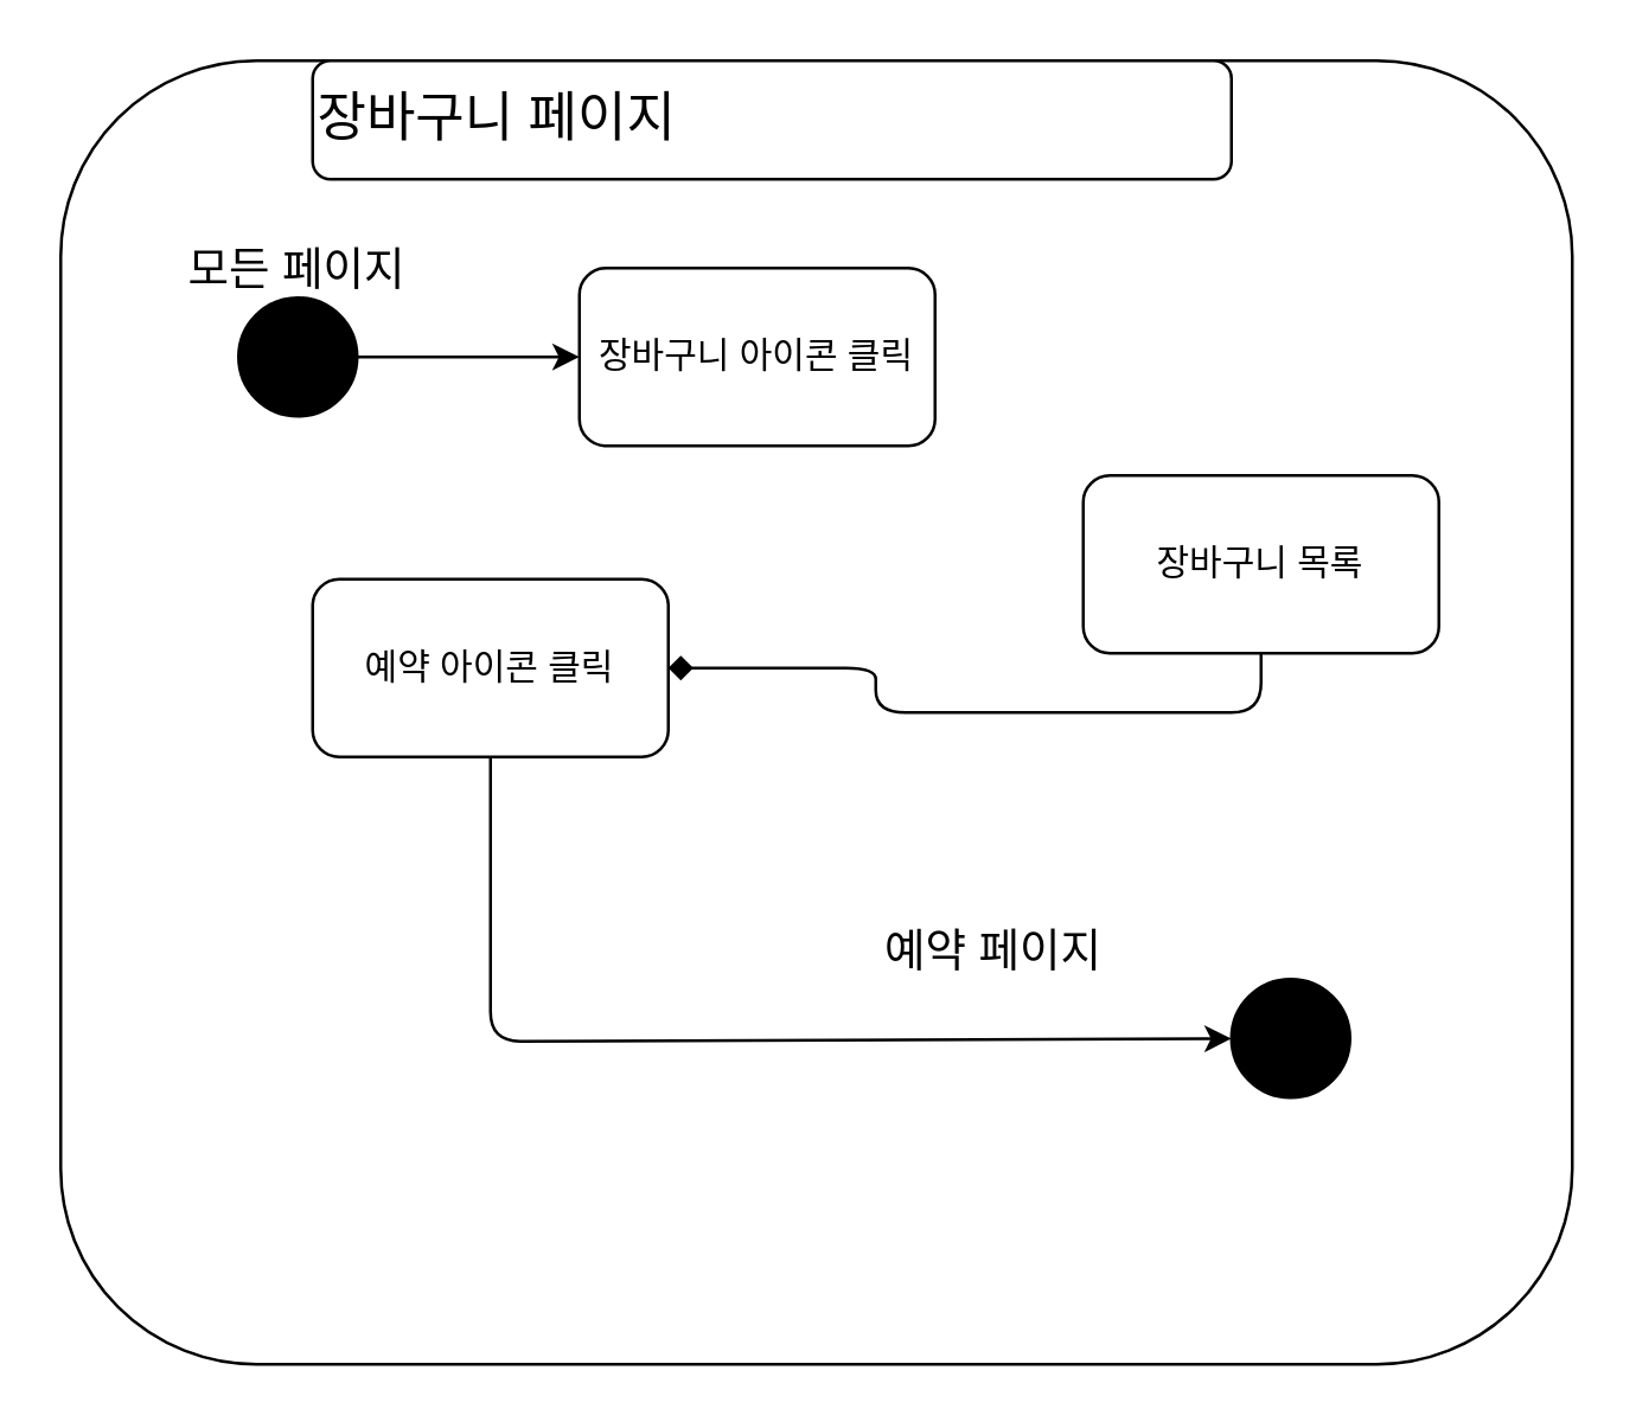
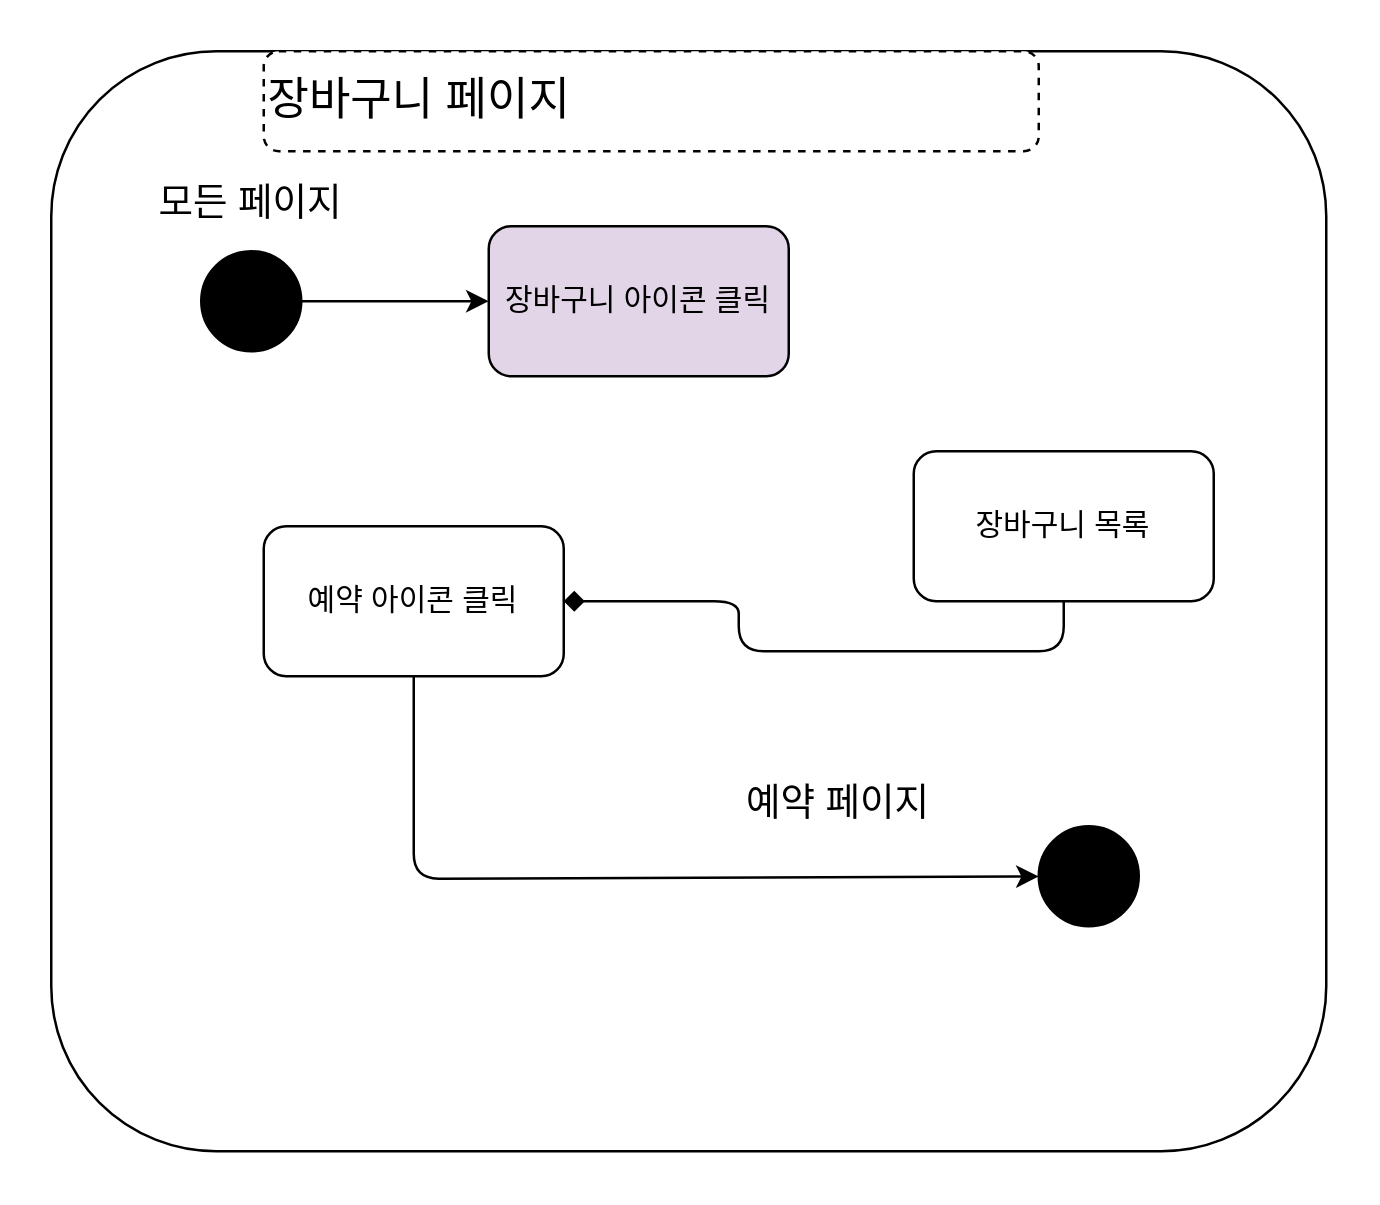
  <mxCell id="0" />
  <mxCell id="1" parent="0" />
  <mxCell id="2" value="" style="whiteSpace=wrap;html=1;rounded=1;" parent="1" vertex="1"><mxGeometry x="20" y="20" width="510" height="440" as="geometry" /></mxCell>
  <mxCell id="3" value="" style="edgeStyle=orthogonalEdgeStyle;orthogonalLoop=1;jettySize=auto;html=1;" parent="1" source="4" target="6" edge="1"><mxGeometry relative="1" as="geometry" /></mxCell>
  <mxCell id="4" value="" style="ellipse;whiteSpace=wrap;html=1;aspect=fixed;rounded=1;fillColor=#000000;" parent="1" vertex="1"><mxGeometry x="80" y="100" width="40" height="40" as="geometry" /></mxCell>
- <mxCell id="5" value="&lt;span style=&quot;font-size: 15px&quot;&gt;모든 페이지&lt;/span&gt;" style="text;html=1;strokeColor=none;fillColor=none;align=center;verticalAlign=middle;whiteSpace=wrap;rounded=1;" parent="1" vertex="1"><mxGeometry x="50" y="80" width="100" height="20" as="geometry" /></mxCell>
- <mxCell id="6" value="장바구니 아이콘 클릭" style="whiteSpace=wrap;html=1;rounded=1;" parent="1" vertex="1"><mxGeometry x="195" y="90" width="120" height="60" as="geometry" /></mxCell>
- <mxCell id="7" value="&lt;span style=&quot;font-size: 18px&quot;&gt;장바구니 페이지&lt;/span&gt;" style="whiteSpace=wrap;html=1;align=left;rounded=1;" parent="1" vertex="1"><mxGeometry x="105" y="20" width="310" height="40" as="geometry" /></mxCell>
- <mxCell id="8" value="장바구니 목록" style="whiteSpace=wrap;html=1;rounded=1;" vertex="1" parent="1"><mxGeometry x="365" y="160" width="120" height="60" as="geometry" /></mxCell>
+ <mxCell id="5" value="&lt;span style=&quot;font-size: 15px&quot;&gt;모든 페이지&lt;/span&gt;" style="text;html=1;strokeColor=none;fillColor=none;align=center;verticalAlign=middle;whiteSpace=wrap;rounded=1;" parent="1" vertex="1"><mxGeometry x="50" y="70" width="100" height="20" as="geometry" /></mxCell>
+ <mxCell id="6" value="장바구니 아이콘 클릭" style="whiteSpace=wrap;html=1;rounded=1;fillColor=#e1d5e7;" parent="1" vertex="1"><mxGeometry x="195" y="90" width="120" height="60" as="geometry" /></mxCell>
+ <mxCell id="7" value="&lt;span style=&quot;font-size: 18px&quot;&gt;장바구니 페이지&lt;/span&gt;" style="whiteSpace=wrap;html=1;align=left;rounded=1;dashed=1;" parent="1" vertex="1"><mxGeometry x="105" y="20" width="310" height="40" as="geometry" /></mxCell>
+ <mxCell id="8" value="장바구니 목록" style="whiteSpace=wrap;html=1;rounded=1;" vertex="1" parent="1"><mxGeometry x="365" y="180" width="120" height="60" as="geometry" /></mxCell>
  <mxCell id="9" value="" style="edgeStyle=orthogonalEdgeStyle;orthogonalLoop=1;jettySize=auto;html=1;exitX=0.5;exitY=1;exitDx=0;exitDy=0;endArrow=diamond;" edge="1" parent="1" source="8" target="10"><mxGeometry relative="1" as="geometry"><mxPoint x="325" y="130" as="sourcePoint" /><mxPoint x="385" y="130" as="targetPoint" /></mxGeometry></mxCell>
- <mxCell id="10" value="예약 아이콘 클릭" style="whiteSpace=wrap;html=1;rounded=1;" vertex="1" parent="1"><mxGeometry x="105" y="195" width="120" height="60" as="geometry" /></mxCell>
+ <mxCell id="10" value="예약 아이콘 클릭" style="whiteSpace=wrap;html=1;rounded=1;" vertex="1" parent="1"><mxGeometry x="105" y="210" width="120" height="60" as="geometry" /></mxCell>
  <mxCell id="11" value="" style="endArrow=classic;html=1;exitX=0.5;exitY=1;exitDx=0;exitDy=0;" edge="1" parent="1" source="10" target="12"><mxGeometry width="50" height="50" relative="1" as="geometry"><mxPoint x="305" y="310" as="sourcePoint" /><mxPoint x="355" y="260" as="targetPoint" /><Array as="points"><mxPoint x="165" y="351" /></Array></mxGeometry></mxCell>
  <mxCell id="12" value="" style="ellipse;whiteSpace=wrap;html=1;aspect=fixed;rounded=1;fillColor=#000000;" vertex="1" parent="1"><mxGeometry x="415" y="330" width="40" height="40" as="geometry" /></mxCell>
  <mxCell id="13" value="&lt;span style=&quot;font-size: 15px&quot;&gt;예약 페이지&lt;/span&gt;" style="text;html=1;strokeColor=none;fillColor=none;align=center;verticalAlign=middle;whiteSpace=wrap;rounded=1;" vertex="1" parent="1"><mxGeometry x="285" y="310" width="100" height="20" as="geometry" /></mxCell>
